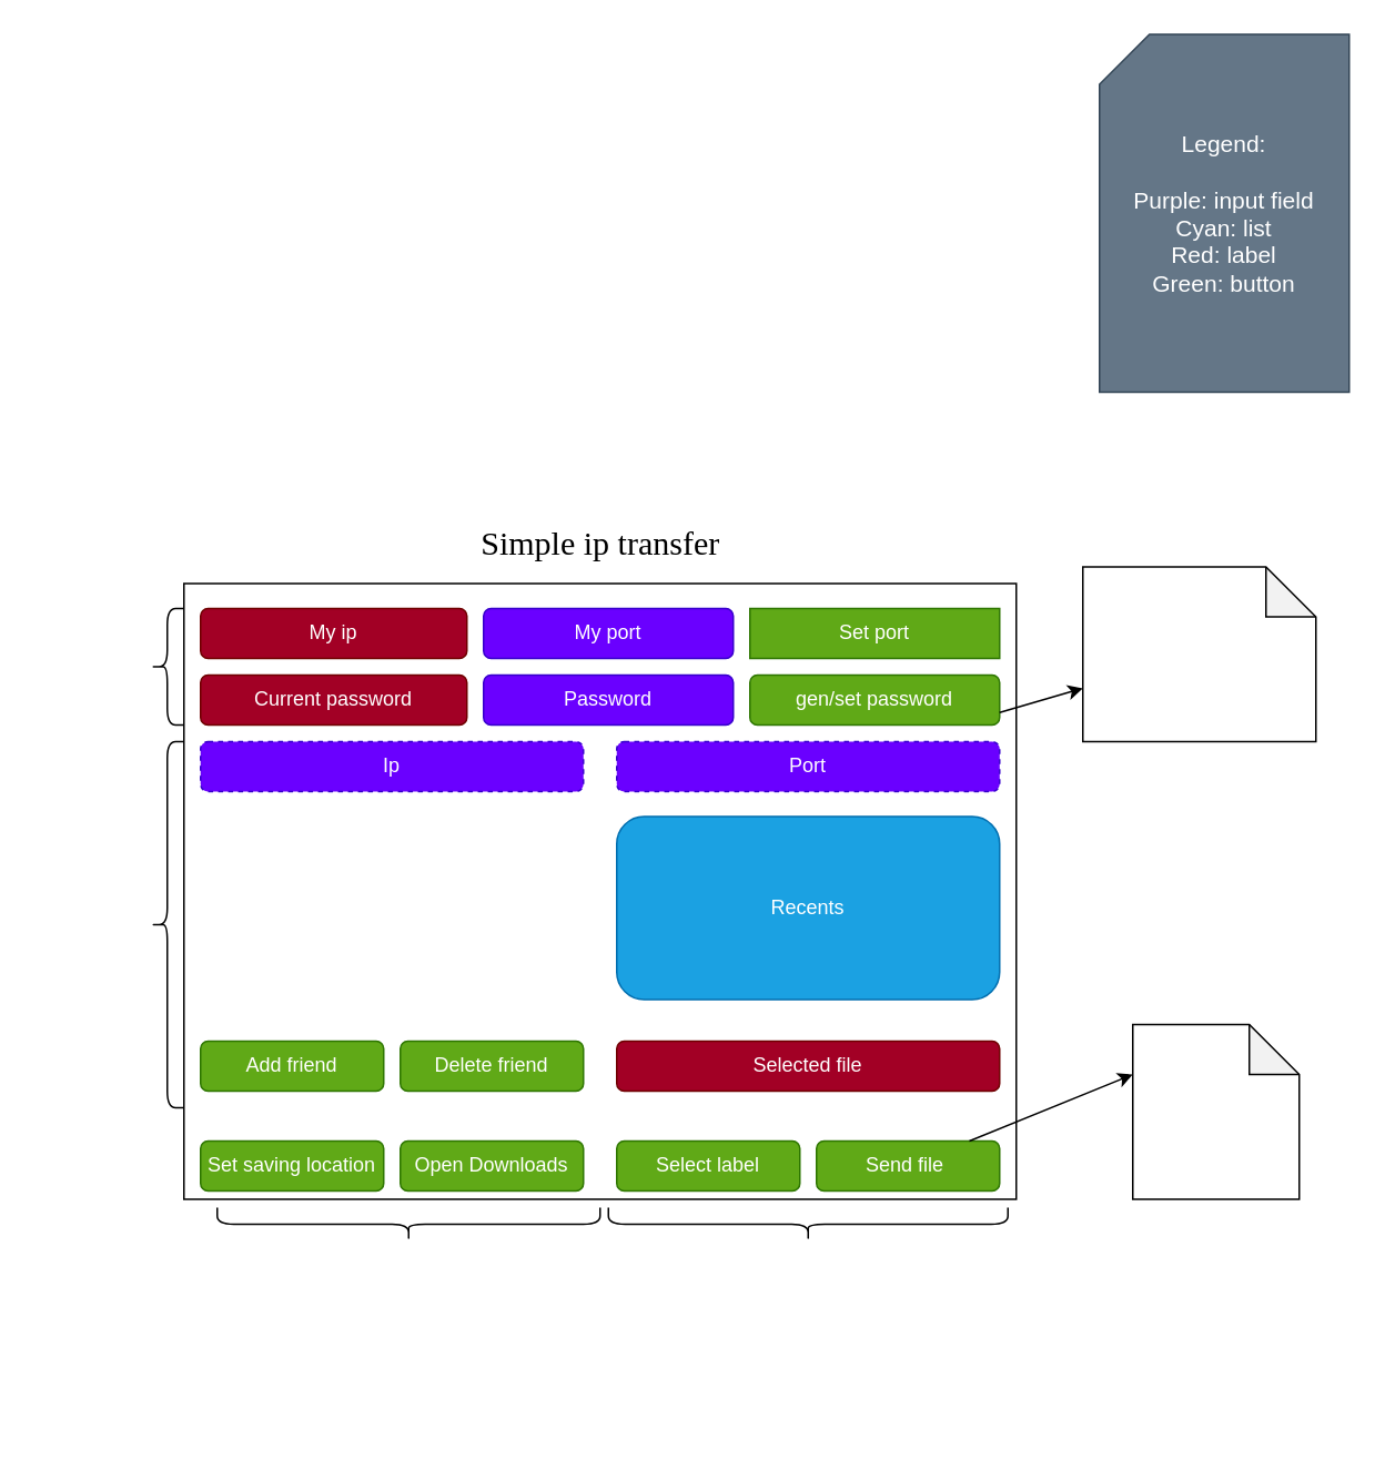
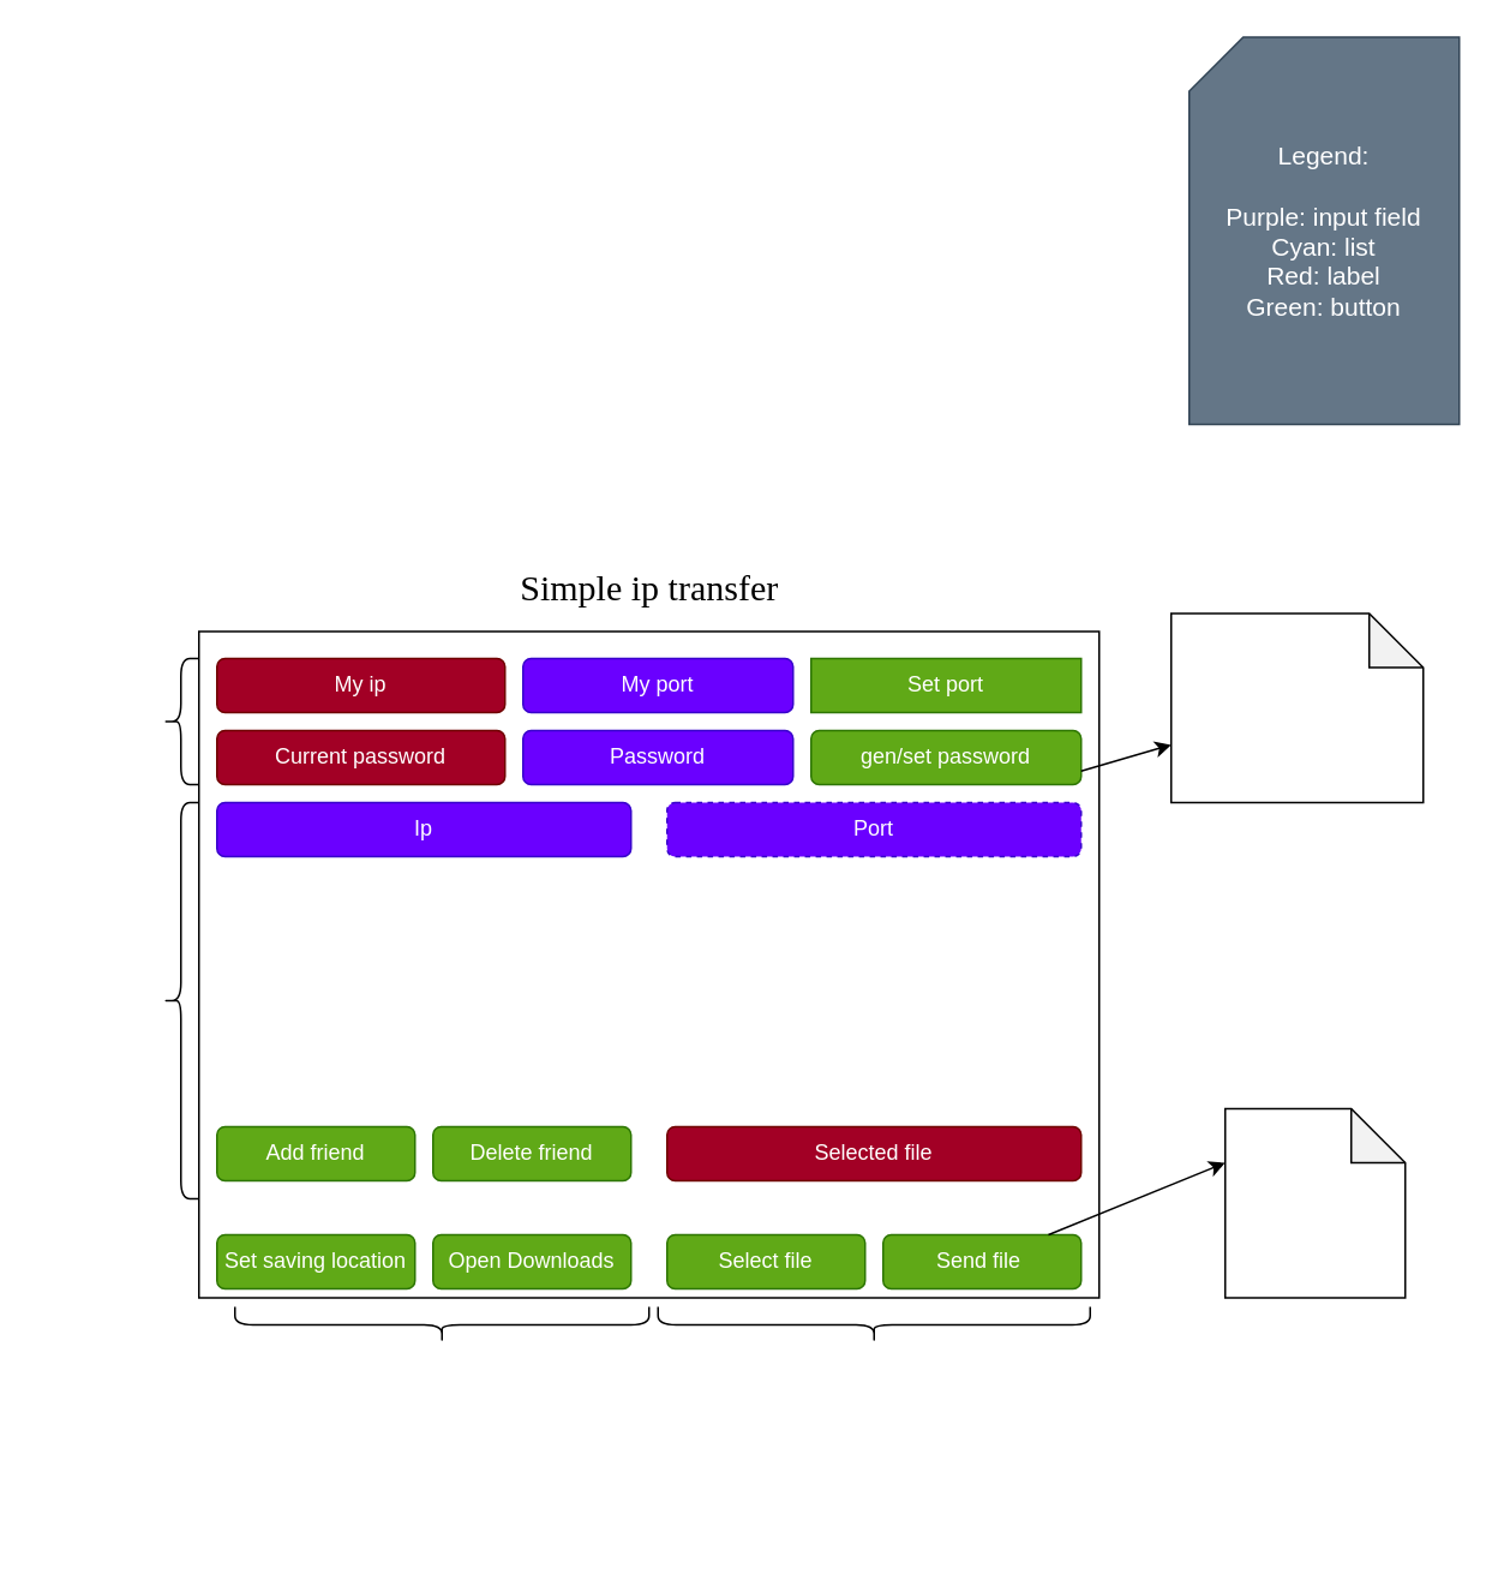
  <mxCell id="0" />
  <mxCell id="1" parent="0" />
  <mxCell id="2" value="" style="rounded=0;whiteSpace=wrap;html=1;glass=0;sketch=0;" parent="1" vertex="1"><mxGeometry x="110" y="350" width="500" height="370" as="geometry" /></mxCell>
  <mxCell id="3" value="&lt;span&gt;Send file&amp;nbsp;&lt;/span&gt;" style="rounded=1;whiteSpace=wrap;html=1;fillColor=#60a917;strokeColor=#2D7600;fontColor=#ffffff;" parent="1" vertex="1"><mxGeometry x="490" y="685" width="110" height="30" as="geometry" /></mxCell>
- <mxCell id="4" value="Recents" style="rounded=1;whiteSpace=wrap;html=1;fillColor=#1ba1e2;strokeColor=#006EAF;fontColor=#ffffff;" parent="1" vertex="1"><mxGeometry x="370" y="490" width="230" height="110" as="geometry" /></mxCell>
  <mxCell id="5" value="&lt;span&gt;My ip&lt;/span&gt;" style="rounded=1;whiteSpace=wrap;html=1;fillColor=#a20025;strokeColor=#6F0000;fontColor=#ffffff;" parent="1" vertex="1"><mxGeometry x="120" y="365" width="160" height="30" as="geometry" /></mxCell>
  <mxCell id="6" value="&lt;span&gt;Open Downloads&lt;/span&gt;" style="rounded=1;whiteSpace=wrap;html=1;fillColor=#60a917;strokeColor=#2D7600;fontColor=#ffffff;" parent="1" vertex="1"><mxGeometry x="240" y="685" width="110" height="30" as="geometry" /></mxCell>
  <mxCell id="7" value="Set saving location" style="rounded=1;whiteSpace=wrap;html=1;fillColor=#60a917;strokeColor=#2D7600;fontColor=#ffffff;" parent="1" vertex="1"><mxGeometry x="120" y="685" width="110" height="30" as="geometry" /></mxCell>
  <mxCell id="8" value="Simple ip transfer" style="text;html=1;align=center;verticalAlign=middle;resizable=0;points=[];autosize=1;fontSize=20;fontFamily=Times New Roman;" parent="1" vertex="1"><mxGeometry x="280" y="310" width="160" height="30" as="geometry" /></mxCell>
- <mxCell id="9" value="&lt;span&gt;Ip&lt;/span&gt;" style="rounded=1;whiteSpace=wrap;html=1;fillColor=#6a00ff;strokeColor=#3700CC;fontColor=#ffffff;dashed=1;" vertex="1" parent="1"><mxGeometry x="120" y="445" width="230" height="30" as="geometry" /></mxCell>
+ <mxCell id="9" value="&lt;span&gt;Ip&lt;/span&gt;" style="rounded=1;whiteSpace=wrap;html=1;fillColor=#6a00ff;strokeColor=#3700CC;fontColor=#ffffff;" vertex="1" parent="1"><mxGeometry x="120" y="445" width="230" height="30" as="geometry" /></mxCell>
  <mxCell id="10" value="&lt;span&gt;Port&lt;/span&gt;" style="rounded=1;whiteSpace=wrap;html=1;fillColor=#6a00ff;strokeColor=#3700CC;fontColor=#ffffff;dashed=1;" vertex="1" parent="1"><mxGeometry x="370" y="445" width="230" height="30" as="geometry" /></mxCell>
  <mxCell id="11" value="Password" style="rounded=1;whiteSpace=wrap;html=1;fillColor=#6a00ff;strokeColor=#3700CC;fontColor=#ffffff;" vertex="1" parent="1"><mxGeometry x="290" y="405" width="150" height="30" as="geometry" /></mxCell>
- <mxCell id="12" value="Select label" style="rounded=1;whiteSpace=wrap;html=1;fillColor=#60a917;strokeColor=#2D7600;fontColor=#ffffff;" vertex="1" parent="1"><mxGeometry x="370" y="685" width="110" height="30" as="geometry" /></mxCell>
+ <mxCell id="12" value="Select file" style="rounded=1;whiteSpace=wrap;html=1;fillColor=#60a917;strokeColor=#2D7600;fontColor=#ffffff;" vertex="1" parent="1"><mxGeometry x="370" y="685" width="110" height="30" as="geometry" /></mxCell>
  <mxCell id="13" value="Selected file" style="rounded=1;whiteSpace=wrap;html=1;fillColor=#a20025;strokeColor=#6F0000;fontColor=#ffffff;" vertex="1" parent="1"><mxGeometry x="370" y="625" width="230" height="30" as="geometry" /></mxCell>
  <mxCell id="14" value="Legend:&lt;br&gt;&lt;br&gt;Purple: input field&lt;br&gt;Cyan: list&lt;br&gt;Red: label&lt;br&gt;Green: button" style="shape=card;whiteSpace=wrap;html=1;fontSize=14;fillColor=#647687;strokeColor=#314354;fontColor=#ffffff;" vertex="1" parent="1"><mxGeometry x="660" y="20" width="150" height="215" as="geometry" /></mxCell>
  <mxCell id="15" value="Add friend" style="rounded=1;whiteSpace=wrap;html=1;fillColor=#60a917;strokeColor=#2D7600;fontColor=#ffffff;" vertex="1" parent="1"><mxGeometry x="120" y="625" width="110" height="30" as="geometry" /></mxCell>
  <mxCell id="16" value="Delete friend" style="rounded=1;whiteSpace=wrap;html=1;fillColor=#60a917;strokeColor=#2D7600;fontColor=#ffffff;" vertex="1" parent="1"><mxGeometry x="240" y="625" width="110" height="30" as="geometry" /></mxCell>
  <mxCell id="17" value="gen/set password" style="rounded=1;whiteSpace=wrap;html=1;fillColor=#60a917;strokeColor=#2D7600;fontColor=#ffffff;" vertex="1" parent="1"><mxGeometry x="450" y="405" width="150" height="30" as="geometry" /></mxCell>
  <mxCell id="18" value="Current password" style="rounded=1;whiteSpace=wrap;html=1;fillColor=#a20025;strokeColor=#6F0000;fontColor=#ffffff;" vertex="1" parent="1"><mxGeometry x="120" y="405" width="160" height="30" as="geometry" /></mxCell>
  <mxCell id="19" value="&lt;span&gt;My port&lt;/span&gt;" style="rounded=1;whiteSpace=wrap;html=1;fillColor=#6a00ff;strokeColor=#3700CC;fontColor=#ffffff;" vertex="1" parent="1"><mxGeometry x="290" y="365" width="150" height="30" as="geometry" /></mxCell>
  <mxCell id="20" value="Set port" style="whiteSpace=wrap;html=1;fillColor=#60a917;strokeColor=#2D7600;fontColor=#ffffff;rounded=0;" vertex="1" parent="1"><mxGeometry x="450" y="365" width="150" height="30" as="geometry" /></mxCell>
  <mxCell id="21" value="" style="shape=curlyBracket;whiteSpace=wrap;html=1;rounded=1;fontSize=14;fontColor=#000000;rotation=-90;" vertex="1" parent="1"><mxGeometry x="475" y="615" width="20" height="240" as="geometry" /></mxCell>
  <mxCell id="22" value="" style="shape=curlyBracket;whiteSpace=wrap;html=1;rounded=1;fontSize=14;fontColor=#000000;rotation=-90;" vertex="1" parent="1"><mxGeometry x="235" y="620" width="20" height="230" as="geometry" /></mxCell>
  <mxCell id="23" value="" style="shape=curlyBracket;whiteSpace=wrap;html=1;rounded=1;fontSize=14;fontColor=#000000;" vertex="1" parent="1"><mxGeometry x="90" y="445" width="20" height="220" as="geometry" /></mxCell>
  <mxCell id="24" value="" style="shape=curlyBracket;whiteSpace=wrap;html=1;rounded=1;fontSize=14;fontColor=#000000;size=0.5;" vertex="1" parent="1"><mxGeometry x="90" y="365" width="20" height="70" as="geometry" /></mxCell>
  <mxCell id="25" value="&lt;font color=&quot;#ffffff&quot;&gt;Receiving&lt;/font&gt;" style="text;html=1;align=center;verticalAlign=middle;resizable=0;points=[];autosize=1;strokeColor=none;fillColor=none;fontSize=14;fontColor=#000000;" vertex="1" parent="1"><mxGeometry y="390" width="80" height="20" as="geometry" x="20" /></mxCell>
  <mxCell id="26" value="Sending" style="text;html=1;align=center;verticalAlign=middle;resizable=0;points=[];autosize=1;strokeColor=none;fillColor=none;fontSize=14;fontColor=#FFFFFF;" vertex="1" parent="1"><mxGeometry x="25" y="545" width="70" height="20" as="geometry" /></mxCell>
  <mxCell id="27" value="Receiving" style="text;html=1;align=center;verticalAlign=middle;resizable=0;points=[];autosize=1;strokeColor=none;fillColor=none;fontSize=14;fontColor=#FFFFFF;" vertex="1" parent="1"><mxGeometry x="205" y="745" width="80" height="20" as="geometry" /></mxCell>
  <mxCell id="28" value="Sending" style="text;html=1;align=center;verticalAlign=middle;resizable=0;points=[];autosize=1;strokeColor=none;fillColor=none;fontSize=14;fontColor=#FFFFFF;" vertex="1" parent="1"><mxGeometry x="450" y="745" width="70" height="20" as="geometry" /></mxCell>
  <mxCell id="29" value="" style="endArrow=classic;html=1;rounded=0;fontSize=14;fontColor=#FFFFFF;" edge="1" parent="1" source="3"><mxGeometry width="50" height="50" relative="1" as="geometry"><mxPoint x="630" y="695" as="sourcePoint" /><mxPoint x="680" y="645" as="targetPoint" /></mxGeometry></mxCell>
  <mxCell id="30" value="Ask for password before sending" style="shape=note;whiteSpace=wrap;html=1;backgroundOutline=1;darkOpacity=0.05;fontSize=14;fontColor=#FFFFFF;" vertex="1" parent="1"><mxGeometry x="680" y="615" width="100" height="105" as="geometry" /></mxCell>
  <mxCell id="31" value="" style="endArrow=classic;html=1;rounded=0;fontSize=14;fontColor=#FFFFFF;exitX=1;exitY=0.75;exitDx=0;exitDy=0;" edge="1" parent="1" source="17" target="32"><mxGeometry width="50" height="50" relative="1" as="geometry"><mxPoint x="640" y="440" as="sourcePoint" /><mxPoint x="690" y="390" as="targetPoint" /></mxGeometry></mxCell>
  <mxCell id="32" value="set password if found input else generate password and set" style="shape=note;whiteSpace=wrap;html=1;backgroundOutline=1;darkOpacity=0.05;fontSize=14;fontColor=#FFFFFF;" vertex="1" parent="1"><mxGeometry x="650" y="340" width="140" height="105" as="geometry" /></mxCell>
